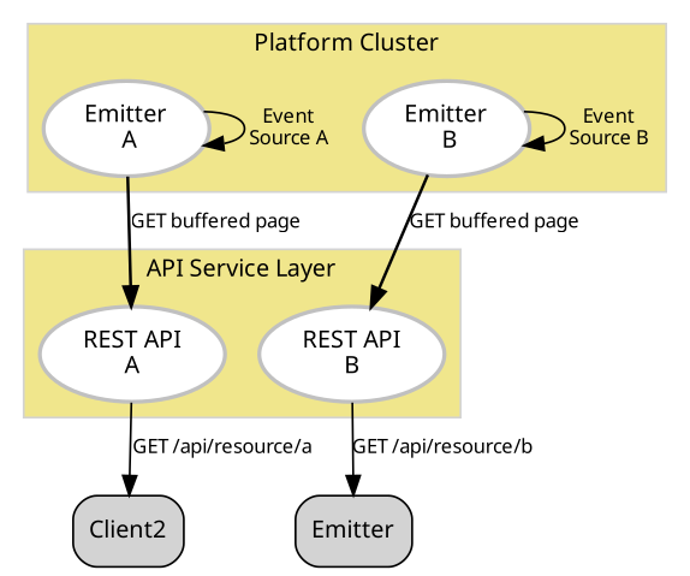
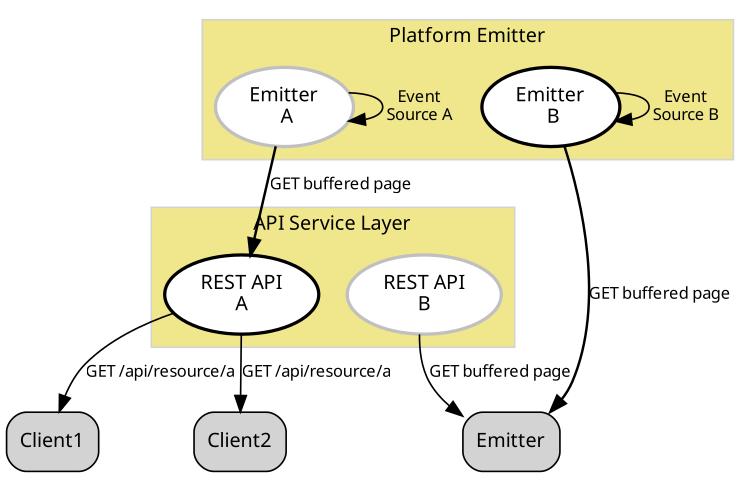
  digraph {
    color=darkgray
    fillcolor=khaki
    fontname=SEOptimist
    fontsize=12
    labelfontname=SEOptimist
    labelloc=t
    rankdir=TB
    shape=Mrecord
    splines=true
    style="rounded, filled"
    node [color=gray fillcolor=white fontname=SEOptimist fontsize=12 labelfontname=SEOptimist penwidth=2.0 shape=ellipse style=filled]
    edge [fontname=SEOptimistLight fontsize=10 labelfontname=SEOptimistLight penwidth=1.0]
-   "REST API\nA"
+   "REST API\nA" [color=black]
    "REST API\nB"
    "Emitter\n A"
-   "Emitter\n B"
+   "Emitter\n B" [color=black]
+   Client1 [fillcolor=lightgrey fontname=SEOptimistLight labelfontname=SEOptimistLight penwidth=1.0 shape=Mrecord color=""]
    Client2 [fillcolor=lightgrey fontname=SEOptimistLight labelfontname=SEOptimistLight penwidth=1.0 shape=Mrecord color=""]
    n7 [fillcolor=lightgrey fontname=SEOptimistLight label=Emitter labelfontname=SEOptimistLight penwidth=1.0 shape=Mrecord color=""]
    subgraph cluster_1 {
      color=lightgrey
      label="API Service Layer"
      style=filled
      "REST API\nA"
      "REST API\nB"
    }
    subgraph cluster_2 {
      color=lightgrey
-     label="Platform Cluster"
+     label="Platform Emitter"
      style=filled
      "Emitter\n A"
      "Emitter\n B"
    }
+   "REST API\nA" -> Client1 [label="GET /api/resource/a"]
    "REST API\nA" -> Client2 [label="GET /api/resource/a"]
-   "REST API\nB" -> n7 [label="GET /api/resource/b"]
+   "REST API\nB" -> n7 [label="GET buffered page"]
    "Emitter\n A" -> "REST API\nA" [label="GET buffered page" penwidth=1.5]
    "Emitter\n A" -> "Emitter\n A" [fontname=SEOptimist label="  Event \n Source A" labelfontname=SEOptimist]
-   "Emitter\n B" -> "REST API\nB" [label="GET buffered page" penwidth=1.5]
+   "Emitter\n B" -> n7 [label="GET buffered page" penwidth=1.5]
    "Emitter\n B" -> "Emitter\n B" [fontname=SEOptimist label="  Event \n Source B" labelfontname=SEOptimist]
  }
